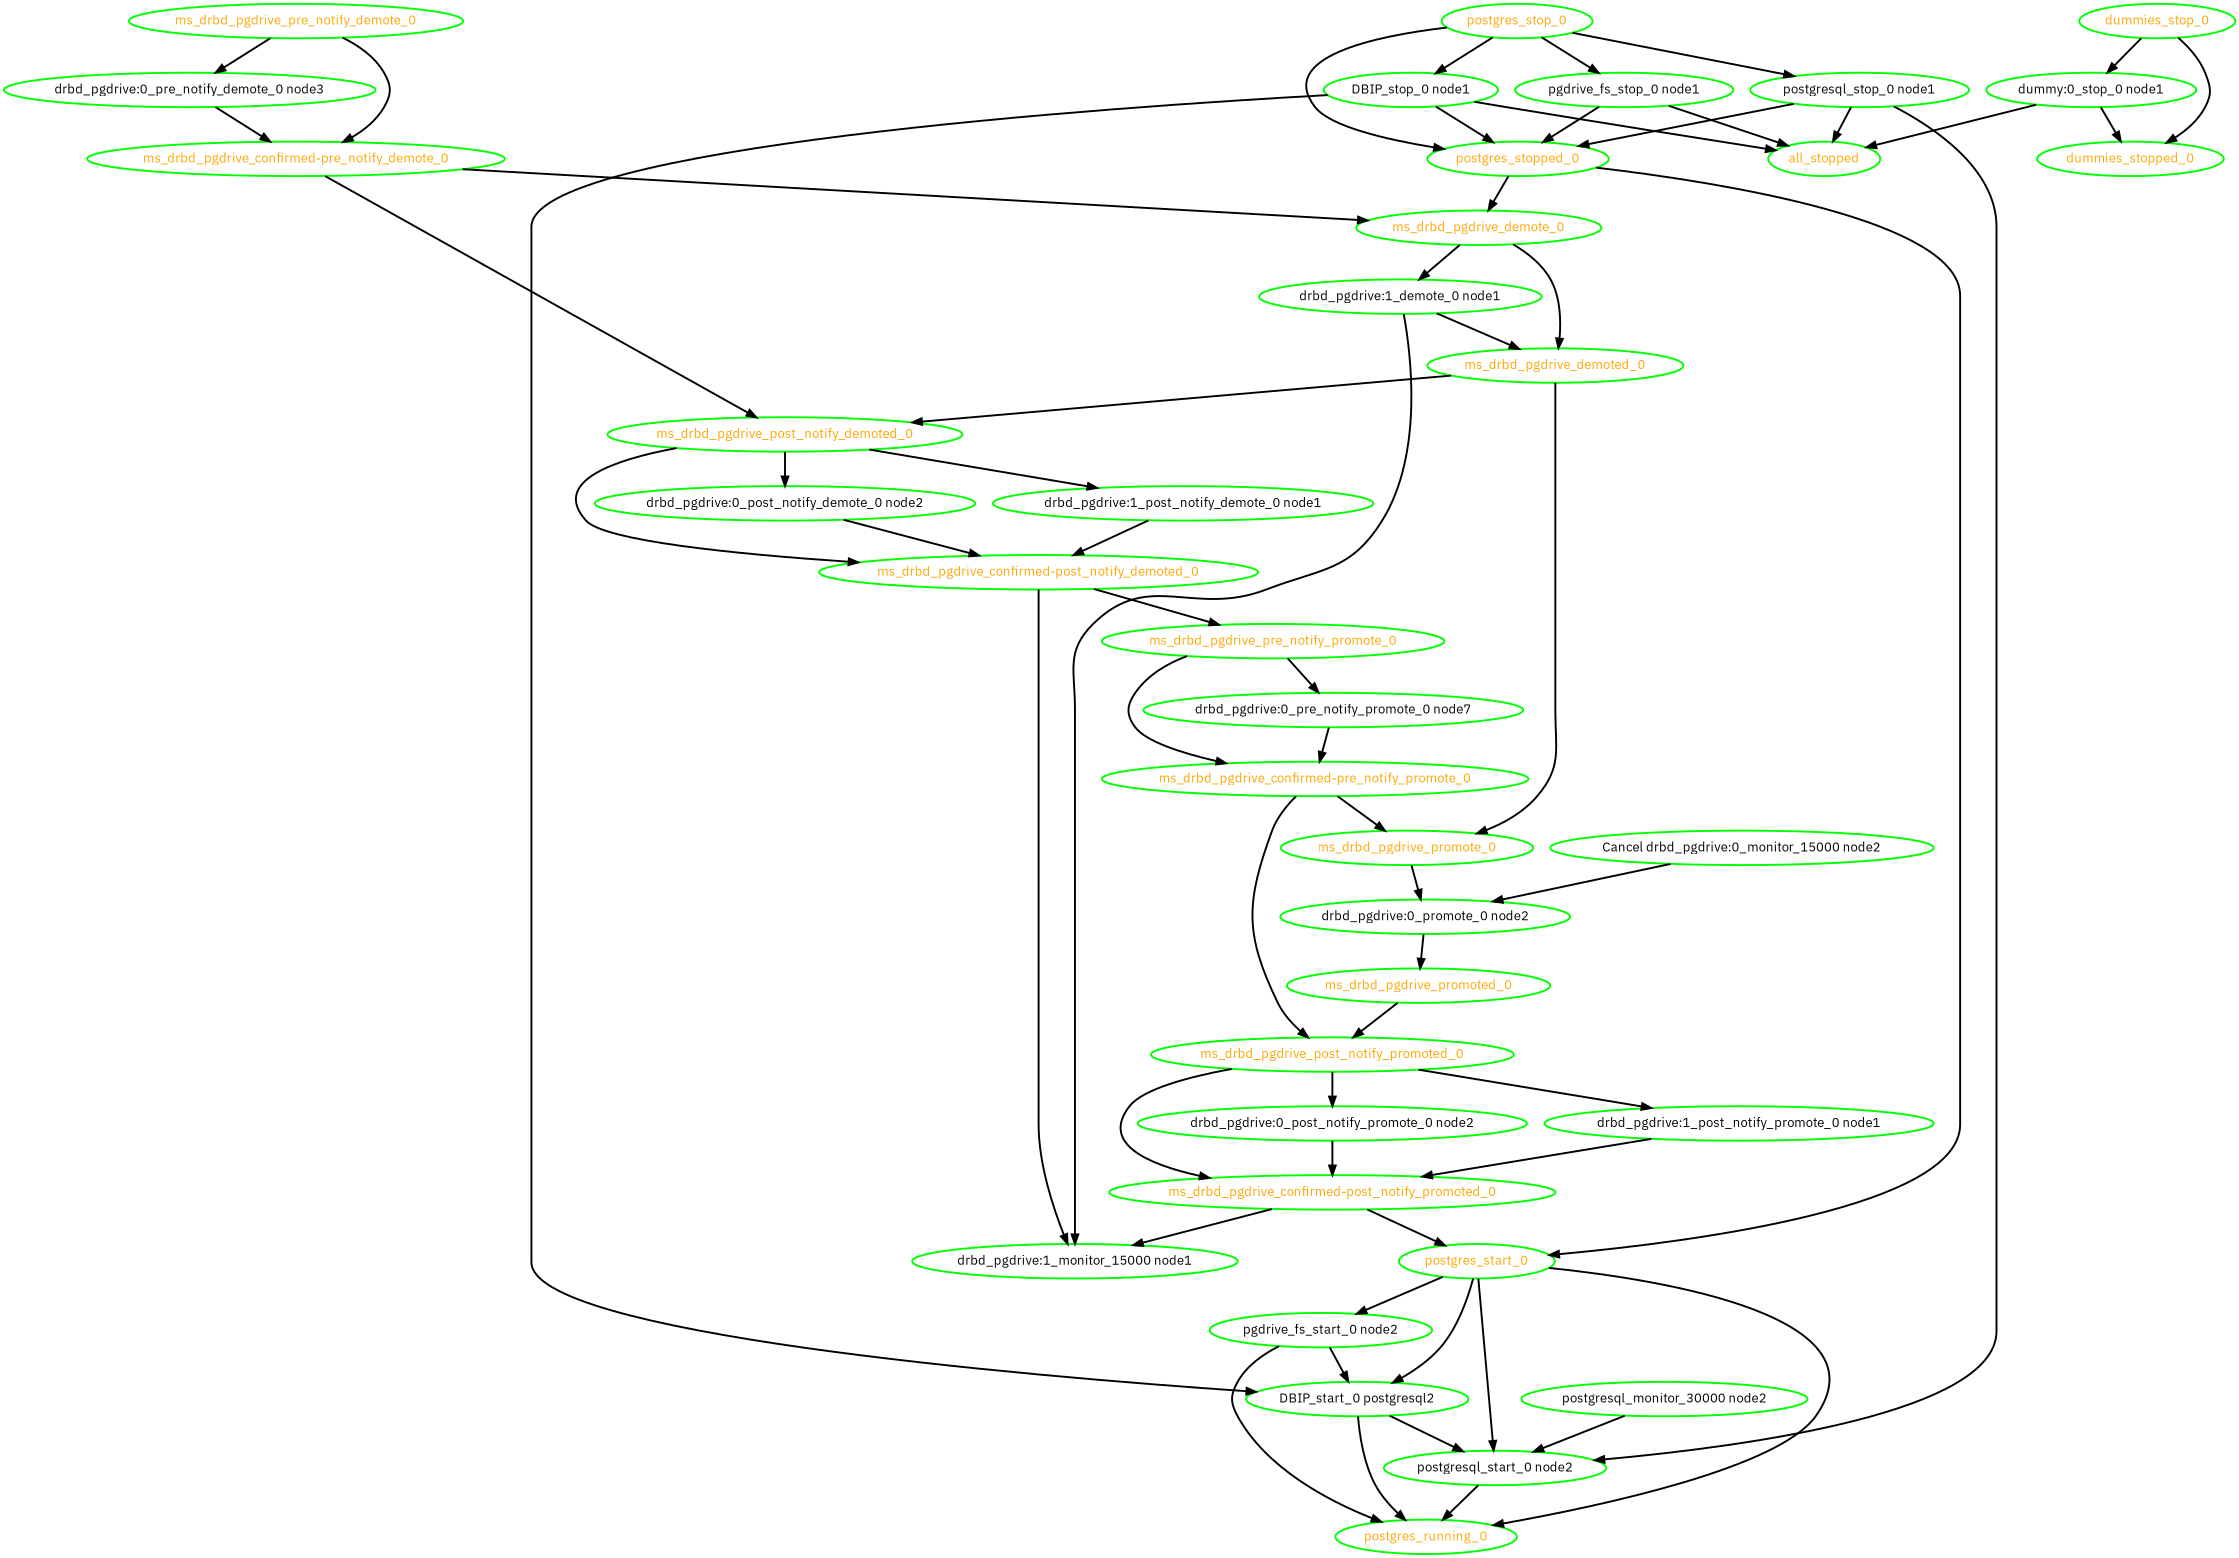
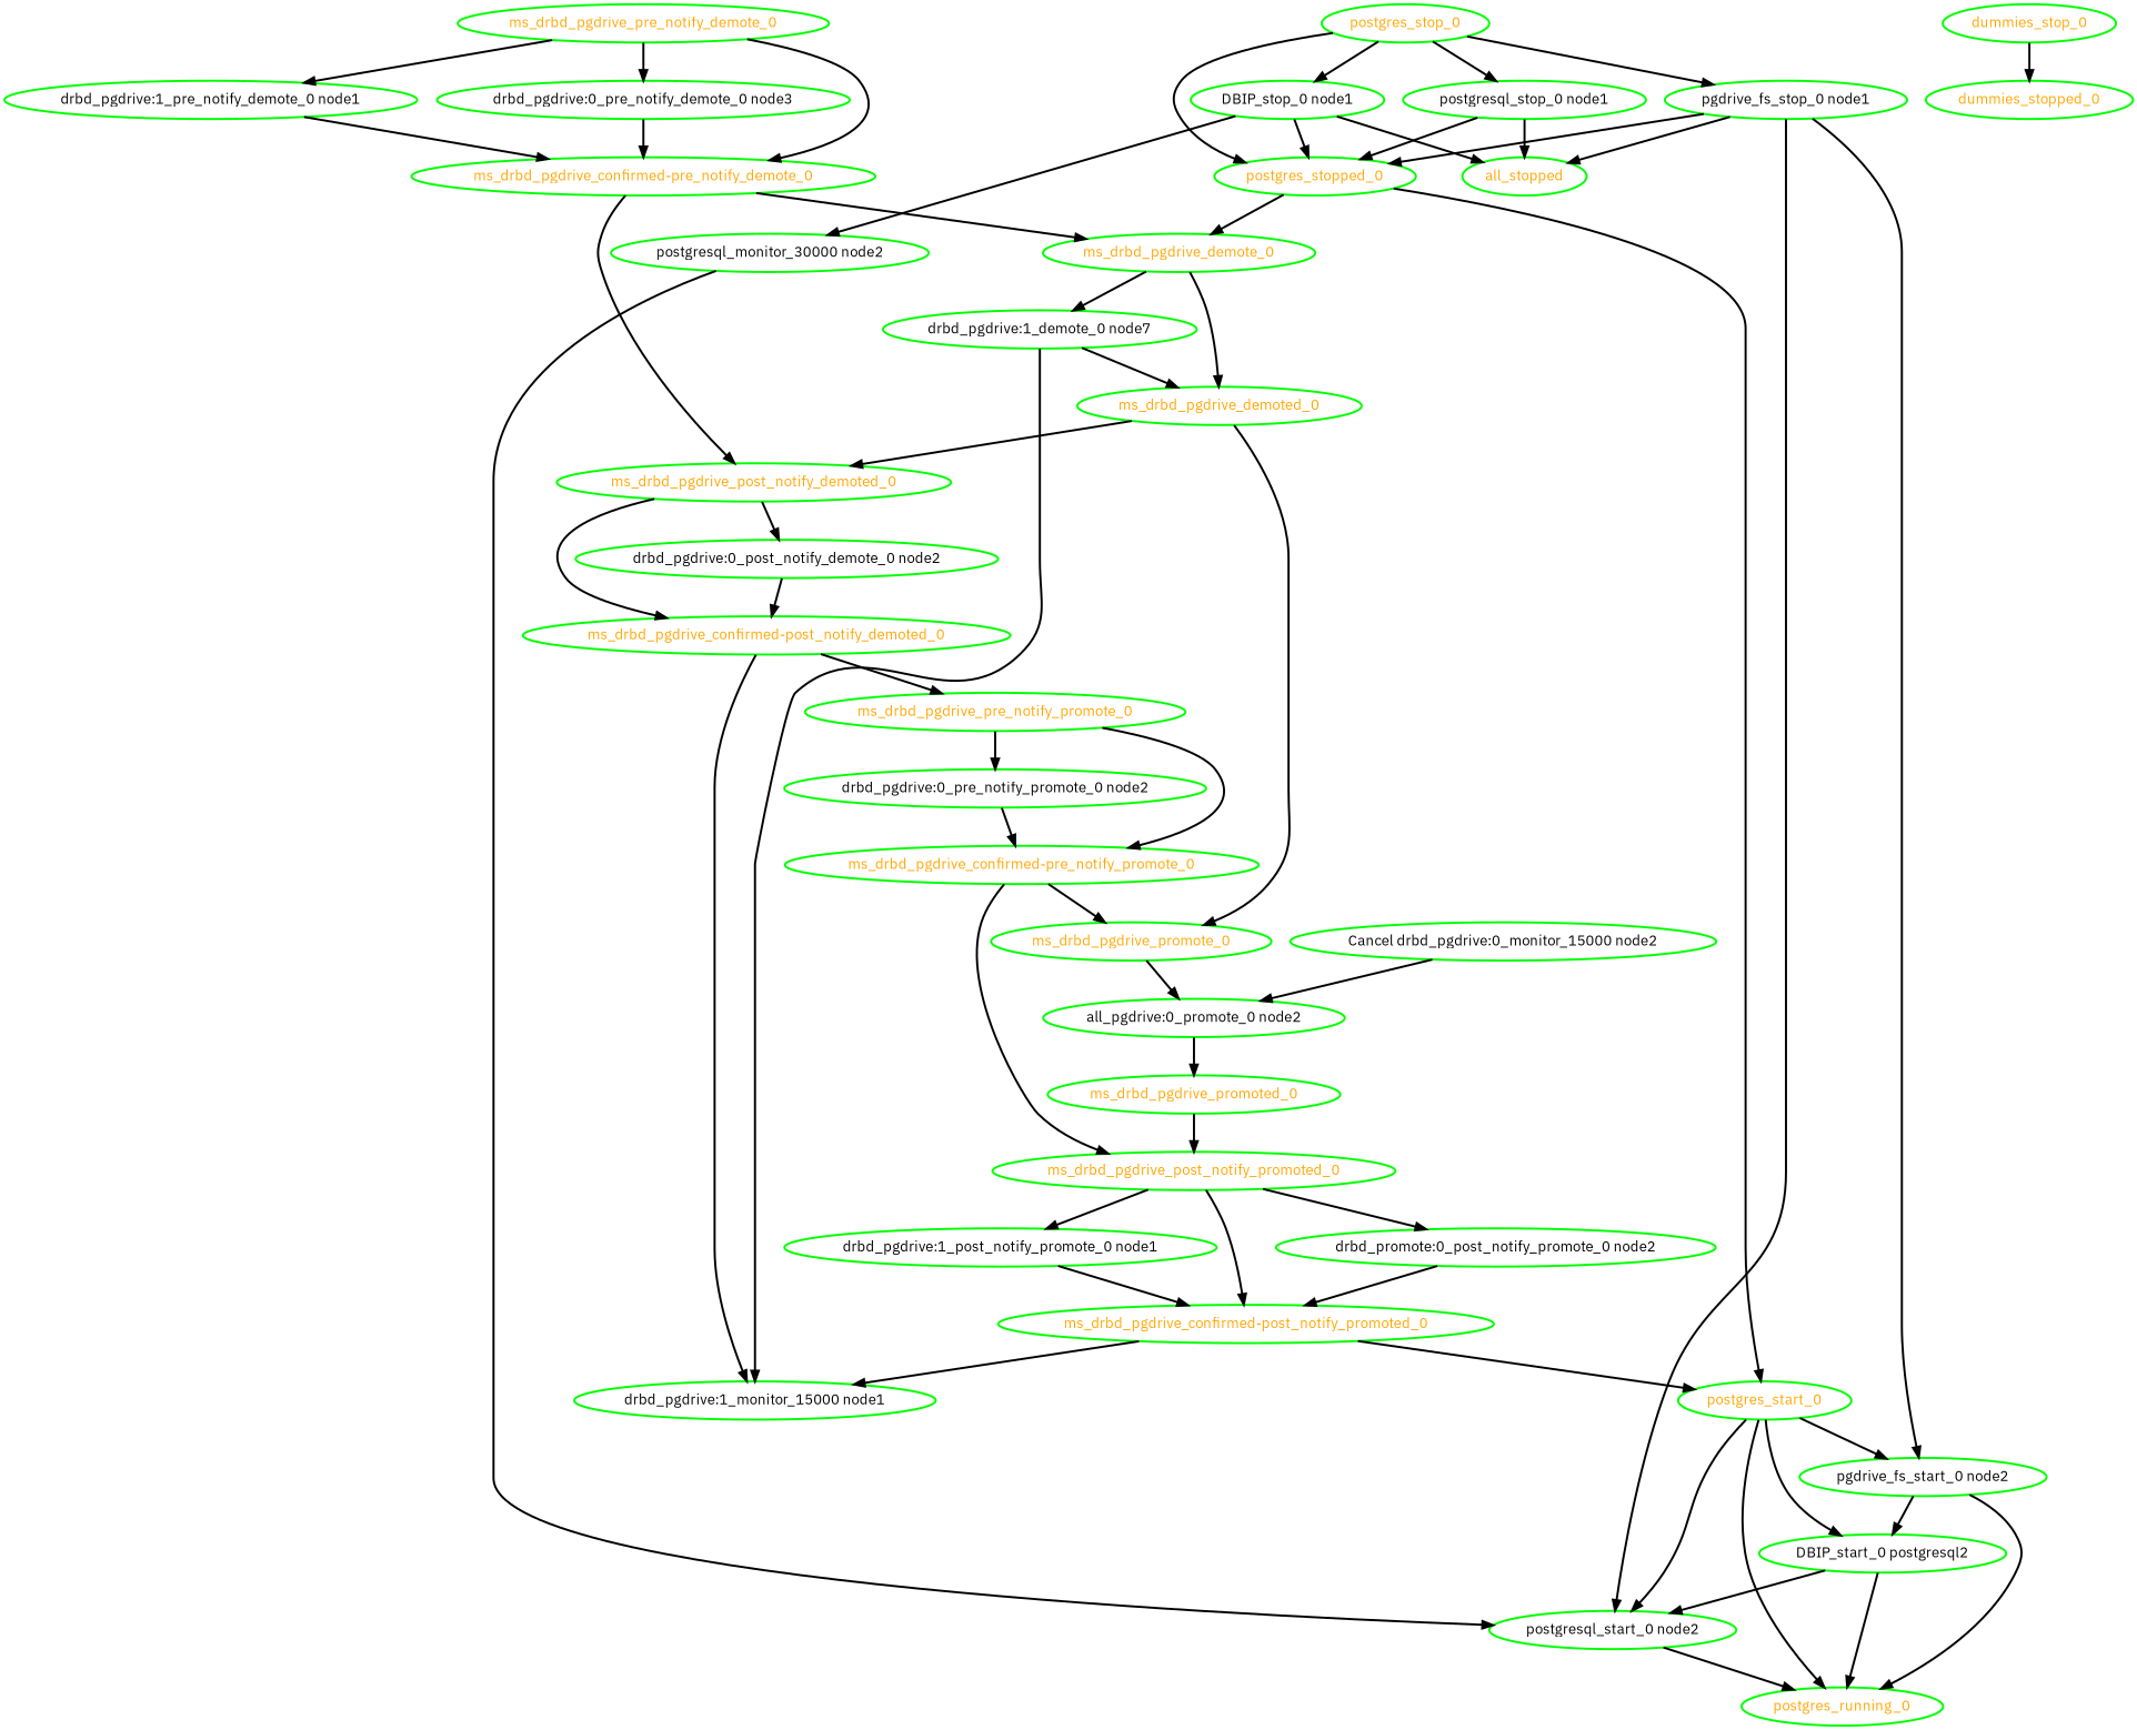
  digraph {
    fontname="IBM Plex Sans"
    node [color=green fontcolor=black fontname="IBM Plex Sans" style=bold]
    edge [fontname="IBM Plex Sans" style=bold]
    "Cancel drbd_pgdrive:0_monitor_15000 node2"
-   "drbd_pgdrive:0_promote_0 node2"
+   "drbd_pgdrive:0_promote_0 node2" [label="all_pgdrive:0_promote_0 node2"]
    ms_drbd_pgdrive_promoted_0 [fontcolor=orange]
    ms_drbd_pgdrive_post_notify_promoted_0 [fontcolor=orange]
    n5 [label="DBIP_start_0 postgresql2"]
    postgres_running_0 [fontcolor=orange]
    "postgresql_start_0 node2"
    "postgresql_monitor_30000 node2"
    "DBIP_stop_0 node1"
    all_stopped [fontcolor=orange]
    postgres_stopped_0 [fontcolor=orange]
    "pgdrive_fs_stop_0 node1"
    "pgdrive_fs_start_0 node2"
    postgres_start_0 [fontcolor=orange]
    ms_drbd_pgdrive_demote_0 [fontcolor=orange]
-   "drbd_pgdrive:1_demote_0 node1"
+   "drbd_pgdrive:1_demote_0 node1" [label="drbd_pgdrive:1_demote_0 node7"]
    ms_drbd_pgdrive_demoted_0 [fontcolor=orange]
    "ms_drbd_pgdrive_confirmed-post_notify_demoted_0" [fontcolor=orange]
    "drbd_pgdrive:0_post_notify_demote_0 node2"
    "drbd_pgdrive:1_monitor_15000 node1"
    ms_drbd_pgdrive_pre_notify_promote_0 [fontcolor=orange]
-   "drbd_pgdrive:0_pre_notify_promote_0 node2" [label="drbd_pgdrive:0_pre_notify_promote_0 node7"]
+   "drbd_pgdrive:0_pre_notify_promote_0 node2"
    "ms_drbd_pgdrive_confirmed-pre_notify_promote_0" [fontcolor=orange]
    "ms_drbd_pgdrive_confirmed-post_notify_promoted_0" [fontcolor=orange]
-   "drbd_pgdrive:0_post_notify_promote_0 node2"
+   "drbd_pgdrive:0_post_notify_promote_0 node2" [label="drbd_promote:0_post_notify_promote_0 node2"]
    n26 [label="drbd_pgdrive:0_pre_notify_demote_0 node3"]
    "ms_drbd_pgdrive_confirmed-pre_notify_demote_0" [fontcolor=orange]
    ms_drbd_pgdrive_post_notify_demoted_0 [fontcolor=orange]
-   "drbd_pgdrive:1_post_notify_demote_0 node1"
    ms_drbd_pgdrive_promote_0 [fontcolor=orange]
    "drbd_pgdrive:1_post_notify_promote_0 node1"
+   "drbd_pgdrive:1_pre_notify_demote_0 node1"
    dummies_stop_0 [fontcolor=orange]
    dummies_stopped_0 [fontcolor=orange]
-   "dummy:0_stop_0 node1"
    ms_drbd_pgdrive_pre_notify_demote_0 [fontcolor=orange]
    postgres_stop_0 [fontcolor=orange]
    "postgresql_stop_0 node1"
    "Cancel drbd_pgdrive:0_monitor_15000 node2" -> "drbd_pgdrive:0_promote_0 node2"
    "drbd_pgdrive:0_promote_0 node2" -> ms_drbd_pgdrive_promoted_0
    ms_drbd_pgdrive_promoted_0 -> ms_drbd_pgdrive_post_notify_promoted_0
    ms_drbd_pgdrive_post_notify_promoted_0 -> "ms_drbd_pgdrive_confirmed-post_notify_promoted_0"
    ms_drbd_pgdrive_post_notify_promoted_0 -> "drbd_pgdrive:0_post_notify_promote_0 node2"
    ms_drbd_pgdrive_post_notify_promoted_0 -> "drbd_pgdrive:1_post_notify_promote_0 node1"
    n5 -> postgres_running_0
    n5 -> "postgresql_start_0 node2"
    "postgresql_start_0 node2" -> postgres_running_0
    "postgresql_monitor_30000 node2" -> "postgresql_start_0 node2"
-   "DBIP_stop_0 node1" -> n5
+   "DBIP_stop_0 node1" -> "postgresql_monitor_30000 node2"
    "DBIP_stop_0 node1" -> all_stopped
    "DBIP_stop_0 node1" -> postgres_stopped_0
    postgres_stopped_0 -> postgres_start_0
    postgres_stopped_0 -> ms_drbd_pgdrive_demote_0
    "pgdrive_fs_stop_0 node1" -> all_stopped
    "pgdrive_fs_stop_0 node1" -> postgres_stopped_0
+   "pgdrive_fs_stop_0 node1" -> "pgdrive_fs_start_0 node2"
    "pgdrive_fs_start_0 node2" -> n5
    "pgdrive_fs_start_0 node2" -> postgres_running_0
    postgres_start_0 -> n5
    postgres_start_0 -> postgres_running_0
    postgres_start_0 -> "postgresql_start_0 node2"
    postgres_start_0 -> "pgdrive_fs_start_0 node2"
    ms_drbd_pgdrive_demote_0 -> "drbd_pgdrive:1_demote_0 node1"
    ms_drbd_pgdrive_demote_0 -> ms_drbd_pgdrive_demoted_0
    "drbd_pgdrive:1_demote_0 node1" -> ms_drbd_pgdrive_demoted_0
    "drbd_pgdrive:1_demote_0 node1" -> "drbd_pgdrive:1_monitor_15000 node1"
    ms_drbd_pgdrive_demoted_0 -> ms_drbd_pgdrive_post_notify_demoted_0
    ms_drbd_pgdrive_demoted_0 -> ms_drbd_pgdrive_promote_0
    "ms_drbd_pgdrive_confirmed-post_notify_demoted_0" -> "drbd_pgdrive:1_monitor_15000 node1"
    "ms_drbd_pgdrive_confirmed-post_notify_demoted_0" -> ms_drbd_pgdrive_pre_notify_promote_0
    "drbd_pgdrive:0_post_notify_demote_0 node2" -> "ms_drbd_pgdrive_confirmed-post_notify_demoted_0"
    ms_drbd_pgdrive_pre_notify_promote_0 -> "drbd_pgdrive:0_pre_notify_promote_0 node2"
    ms_drbd_pgdrive_pre_notify_promote_0 -> "ms_drbd_pgdrive_confirmed-pre_notify_promote_0"
    "drbd_pgdrive:0_pre_notify_promote_0 node2" -> "ms_drbd_pgdrive_confirmed-pre_notify_promote_0"
    "ms_drbd_pgdrive_confirmed-pre_notify_promote_0" -> ms_drbd_pgdrive_post_notify_promoted_0
    "ms_drbd_pgdrive_confirmed-pre_notify_promote_0" -> ms_drbd_pgdrive_promote_0
    "ms_drbd_pgdrive_confirmed-post_notify_promoted_0" -> postgres_start_0
    "ms_drbd_pgdrive_confirmed-post_notify_promoted_0" -> "drbd_pgdrive:1_monitor_15000 node1"
    "drbd_pgdrive:0_post_notify_promote_0 node2" -> "ms_drbd_pgdrive_confirmed-post_notify_promoted_0"
    n26 -> "ms_drbd_pgdrive_confirmed-pre_notify_demote_0"
    "ms_drbd_pgdrive_confirmed-pre_notify_demote_0" -> ms_drbd_pgdrive_demote_0
    "ms_drbd_pgdrive_confirmed-pre_notify_demote_0" -> ms_drbd_pgdrive_post_notify_demoted_0
    ms_drbd_pgdrive_post_notify_demoted_0 -> "ms_drbd_pgdrive_confirmed-post_notify_demoted_0"
    ms_drbd_pgdrive_post_notify_demoted_0 -> "drbd_pgdrive:0_post_notify_demote_0 node2"
-   ms_drbd_pgdrive_post_notify_demoted_0 -> "drbd_pgdrive:1_post_notify_demote_0 node1"
-   "drbd_pgdrive:1_post_notify_demote_0 node1" -> "ms_drbd_pgdrive_confirmed-post_notify_demoted_0"
    ms_drbd_pgdrive_promote_0 -> "drbd_pgdrive:0_promote_0 node2"
    "drbd_pgdrive:1_post_notify_promote_0 node1" -> "ms_drbd_pgdrive_confirmed-post_notify_promoted_0"
+   "drbd_pgdrive:1_pre_notify_demote_0 node1" -> "ms_drbd_pgdrive_confirmed-pre_notify_demote_0"
    dummies_stop_0 -> dummies_stopped_0
-   dummies_stop_0 -> "dummy:0_stop_0 node1"
-   "dummy:0_stop_0 node1" -> all_stopped
-   "dummy:0_stop_0 node1" -> dummies_stopped_0
    ms_drbd_pgdrive_pre_notify_demote_0 -> n26
    ms_drbd_pgdrive_pre_notify_demote_0 -> "ms_drbd_pgdrive_confirmed-pre_notify_demote_0"
+   ms_drbd_pgdrive_pre_notify_demote_0 -> "drbd_pgdrive:1_pre_notify_demote_0 node1"
    postgres_stop_0 -> "DBIP_stop_0 node1"
    postgres_stop_0 -> postgres_stopped_0
    postgres_stop_0 -> "pgdrive_fs_stop_0 node1"
    postgres_stop_0 -> "postgresql_stop_0 node1"
-   "postgresql_stop_0 node1" -> "postgresql_start_0 node2"
+   "pgdrive_fs_stop_0 node1" -> "postgresql_start_0 node2"
    "postgresql_stop_0 node1" -> all_stopped
    "postgresql_stop_0 node1" -> postgres_stopped_0
  }
